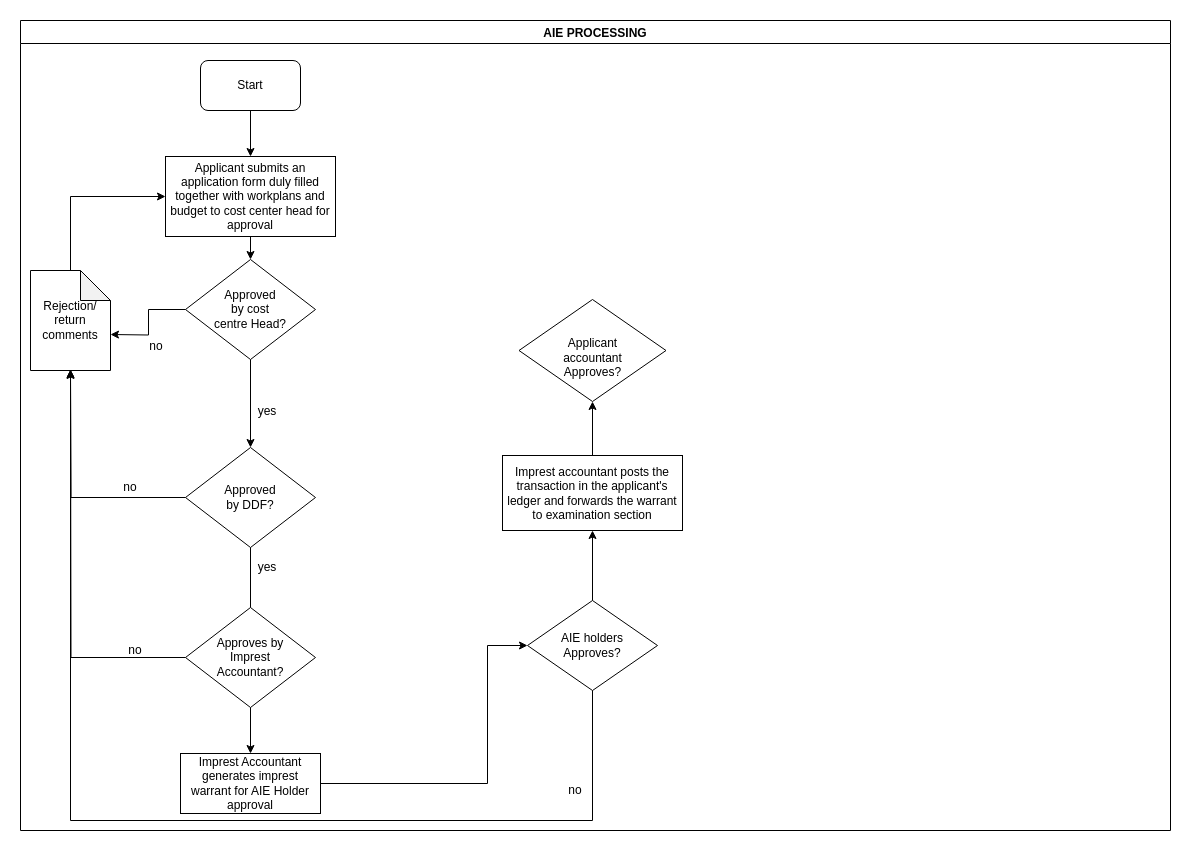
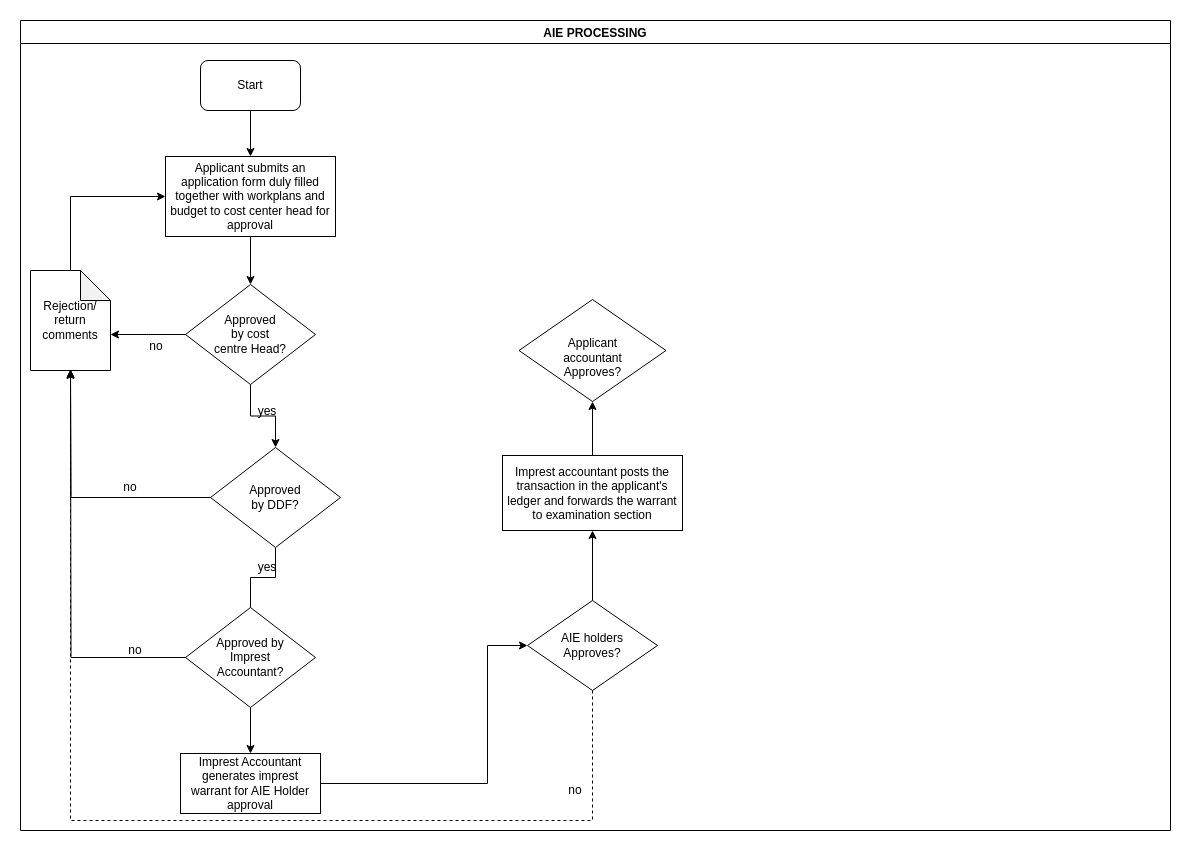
  <mxCell id="0" />
  <mxCell id="1" parent="0" />
  <mxCell id="2" value="AIE PROCESSING" style="swimlane;startSize=23;" vertex="1" parent="1"><mxGeometry x="20" y="20" width="1150" height="810" as="geometry" /></mxCell>
  <mxCell id="3" value="Start" style="rounded=1;whiteSpace=wrap;html=1;" vertex="1" parent="2"><mxGeometry x="180" y="40" width="100" height="50" as="geometry" /></mxCell>
  <mxCell id="4" value="Applicant submits an application form duly filled together with workplans and budget to cost center head for approval" style="rounded=0;whiteSpace=wrap;html=1;" vertex="1" parent="2"><mxGeometry x="145" y="136" width="170" height="80" as="geometry" /></mxCell>
  <mxCell id="5" value="" style="edgeStyle=orthogonalEdgeStyle;rounded=0;orthogonalLoop=1;jettySize=auto;html=1;entryX=0.5;entryY=0;entryDx=0;entryDy=0;" edge="1" parent="2" source="3" target="4"><mxGeometry relative="1" as="geometry"><mxPoint x="230" y="165" as="targetPoint" /></mxGeometry></mxCell>
- <mxCell id="6" value="&lt;div&gt;Approved&lt;/div&gt;&lt;div&gt;by cost &lt;br&gt;&lt;/div&gt;&lt;div&gt;centre Head?&lt;/div&gt;" style="rhombus;whiteSpace=wrap;html=1;" vertex="1" parent="2"><mxGeometry x="165" y="239" width="130" height="100" as="geometry" /></mxCell>
+ <mxCell id="6" value="&lt;div&gt;Approved&lt;/div&gt;&lt;div&gt;by cost &lt;br&gt;&lt;/div&gt;&lt;div&gt;centre Head?&lt;/div&gt;" style="rhombus;whiteSpace=wrap;html=1;" vertex="1" parent="2"><mxGeometry x="165" y="264" width="130" height="100" as="geometry" /></mxCell>
  <mxCell id="7" value="" style="edgeStyle=orthogonalEdgeStyle;rounded=0;orthogonalLoop=1;jettySize=auto;html=1;" edge="1" parent="2" source="4" target="6"><mxGeometry relative="1" as="geometry"><mxPoint x="230" y="306" as="targetPoint" /></mxGeometry></mxCell>
  <mxCell id="8" value="" style="edgeStyle=orthogonalEdgeStyle;rounded=0;orthogonalLoop=1;jettySize=auto;html=1;entryX=0.5;entryY=0;entryDx=0;entryDy=0;" edge="1" parent="2" source="6" target="14"><mxGeometry relative="1" as="geometry"><mxPoint x="230" y="461" as="targetPoint" /></mxGeometry></mxCell>
  <mxCell id="9" value="yes" style="text;html=1;strokeColor=none;fillColor=none;align=center;verticalAlign=middle;whiteSpace=wrap;rounded=0;" vertex="1" parent="2"><mxGeometry x="227" y="381" width="40" height="20" as="geometry" /></mxCell>
  <mxCell id="10" value="Rejection/ return comments" style="shape=note;whiteSpace=wrap;html=1;backgroundOutline=1;darkOpacity=0.05;" vertex="1" parent="2"><mxGeometry x="10" y="250" width="80" height="100" as="geometry" /></mxCell>
  <mxCell id="11" value="" style="edgeStyle=orthogonalEdgeStyle;rounded=0;orthogonalLoop=1;jettySize=auto;html=1;entryX=0;entryY=0;entryDx=80;entryDy=65;entryPerimeter=0;" edge="1" parent="2" source="6"><mxGeometry relative="1" as="geometry"><mxPoint x="90" y="314" as="targetPoint" /></mxGeometry></mxCell>
  <mxCell id="12" value="" style="edgeStyle=orthogonalEdgeStyle;rounded=0;orthogonalLoop=1;jettySize=auto;html=1;entryX=0;entryY=0.5;entryDx=0;entryDy=0;" edge="1" parent="2" source="10" target="4"><mxGeometry relative="1" as="geometry"><mxPoint x="50" y="249" as="sourcePoint" /><mxPoint x="50" y="172" as="targetPoint" /><Array as="points"><mxPoint x="50" y="176" /></Array></mxGeometry></mxCell>
  <mxCell id="13" value="no" style="text;html=1;strokeColor=none;fillColor=none;align=center;verticalAlign=middle;whiteSpace=wrap;rounded=0;" vertex="1" parent="2"><mxGeometry x="116" y="316" width="40" height="20" as="geometry" /></mxCell>
- <mxCell id="14" value="&lt;div&gt;Approved&lt;/div&gt;&lt;div&gt;by DDF?&lt;/div&gt;" style="rhombus;whiteSpace=wrap;html=1;" vertex="1" parent="2"><mxGeometry x="165" y="427" width="130" height="100" as="geometry" /></mxCell>
+ <mxCell id="14" value="&lt;div&gt;Approved&lt;/div&gt;&lt;div&gt;by DDF?&lt;/div&gt;" style="rhombus;whiteSpace=wrap;html=1;" vertex="1" parent="2"><mxGeometry x="190" y="427" width="130" height="100" as="geometry" /></mxCell>
  <mxCell id="15" value="" style="edgeStyle=orthogonalEdgeStyle;rounded=0;orthogonalLoop=1;jettySize=auto;html=1;entryX=0.5;entryY=1;entryDx=0;entryDy=0;entryPerimeter=0;" edge="1" parent="2" source="14"><mxGeometry relative="1" as="geometry"><mxPoint x="50" y="349" as="targetPoint" /></mxGeometry></mxCell>
  <mxCell id="16" value="yes" style="text;html=1;strokeColor=none;fillColor=none;align=center;verticalAlign=middle;whiteSpace=wrap;rounded=0;" vertex="1" parent="2"><mxGeometry x="227" y="537" width="40" height="20" as="geometry" /></mxCell>
- <mxCell id="17" value="&lt;div&gt;Approves by&lt;/div&gt;&lt;div&gt;Imprest &lt;br&gt;&lt;/div&gt;&lt;div&gt;Accountant?&lt;/div&gt;" style="rhombus;whiteSpace=wrap;html=1;" vertex="1" parent="2"><mxGeometry x="165" y="587" width="130" height="100" as="geometry" /></mxCell>
+ <mxCell id="17" value="&lt;div&gt;Approved by&lt;/div&gt;&lt;div&gt;Imprest &lt;br&gt;&lt;/div&gt;&lt;div&gt;Accountant?&lt;/div&gt;" style="rhombus;whiteSpace=wrap;html=1;" vertex="1" parent="2"><mxGeometry x="165" y="587" width="130" height="100" as="geometry" /></mxCell>
  <mxCell id="18" value="" style="edgeStyle=orthogonalEdgeStyle;rounded=0;orthogonalLoop=1;jettySize=auto;html=1;entryX=0.5;entryY=0;entryDx=0;entryDy=0;endArrow=none;" edge="1" parent="2" source="14" target="17"><mxGeometry relative="1" as="geometry"><mxPoint x="230" y="667" as="targetPoint" /></mxGeometry></mxCell>
  <mxCell id="19" value="no" style="text;html=1;strokeColor=none;fillColor=none;align=center;verticalAlign=middle;whiteSpace=wrap;rounded=0;" vertex="1" parent="2"><mxGeometry x="90" y="457" width="40" height="20" as="geometry" /></mxCell>
  <mxCell id="20" value="" style="edgeStyle=orthogonalEdgeStyle;rounded=0;orthogonalLoop=1;jettySize=auto;html=1;entryX=0.5;entryY=1;entryDx=0;entryDy=0;entryPerimeter=0;" edge="1" parent="2" source="17"><mxGeometry relative="1" as="geometry"><mxPoint x="50" y="349" as="targetPoint" /></mxGeometry></mxCell>
  <mxCell id="21" value="Imprest Accountant generates imprest warrant for AIE Holder approval" style="whiteSpace=wrap;html=1;" vertex="1" parent="2"><mxGeometry x="160" y="733" width="140" height="60" as="geometry" /></mxCell>
  <mxCell id="22" value="" style="edgeStyle=orthogonalEdgeStyle;rounded=0;orthogonalLoop=1;jettySize=auto;html=1;" edge="1" parent="2" source="17" target="21"><mxGeometry relative="1" as="geometry" /></mxCell>
  <mxCell id="23" value="no" style="text;html=1;strokeColor=none;fillColor=none;align=center;verticalAlign=middle;whiteSpace=wrap;rounded=0;" vertex="1" parent="2"><mxGeometry x="535" y="760" width="40" height="20" as="geometry" /></mxCell>
  <mxCell id="24" value="&lt;div&gt;AIE holders &lt;br&gt;&lt;/div&gt;&lt;div&gt;Approves?&lt;/div&gt;" style="rhombus;whiteSpace=wrap;html=1;" vertex="1" parent="2"><mxGeometry x="507" y="580" width="130" height="90" as="geometry" /></mxCell>
  <mxCell id="25" value="" style="edgeStyle=orthogonalEdgeStyle;rounded=0;orthogonalLoop=1;jettySize=auto;html=1;entryX=0;entryY=0.5;entryDx=0;entryDy=0;exitX=1;exitY=0.5;exitDx=0;exitDy=0;" edge="1" parent="2" source="21" target="24"><mxGeometry relative="1" as="geometry"><mxPoint x="287" y="763" as="sourcePoint" /><mxPoint x="512" y="625" as="targetPoint" /><Array as="points"><mxPoint x="467" y="763" /><mxPoint x="467" y="625" /></Array></mxGeometry></mxCell>
- <mxCell id="26" value="" style="edgeStyle=orthogonalEdgeStyle;rounded=0;orthogonalLoop=1;jettySize=auto;html=1;entryX=0.5;entryY=1;entryDx=0;entryDy=0;entryPerimeter=0;exitX=0.5;exitY=1;exitDx=0;exitDy=0;" edge="1" parent="2" source="24" target="10"><mxGeometry relative="1" as="geometry"><mxPoint x="635" y="765" as="targetPoint" /><Array as="points"><mxPoint x="572" y="800" /><mxPoint x="50" y="800" /></Array></mxGeometry></mxCell>
+ <mxCell id="26" value="" style="edgeStyle=orthogonalEdgeStyle;rounded=0;orthogonalLoop=1;jettySize=auto;html=1;entryX=0.5;entryY=1;entryDx=0;entryDy=0;entryPerimeter=0;exitX=0.5;exitY=1;exitDx=0;exitDy=0;dashed=1;" edge="1" parent="2" source="24" target="10"><mxGeometry relative="1" as="geometry"><mxPoint x="635" y="765" as="targetPoint" /><Array as="points"><mxPoint x="572" y="800" /><mxPoint x="50" y="800" /></Array></mxGeometry></mxCell>
  <mxCell id="27" value="&lt;div&gt;&lt;br&gt;&lt;/div&gt;&lt;div&gt;Applicant &lt;br&gt;&lt;/div&gt;&lt;div&gt;accountant &lt;br&gt;&lt;/div&gt;&lt;div&gt;Approves?&lt;/div&gt;" style="rhombus;whiteSpace=wrap;html=1;" vertex="1" parent="2"><mxGeometry x="498.5" y="279" width="147" height="102" as="geometry" /></mxCell>
  <mxCell id="28" value="" style="edgeStyle=orthogonalEdgeStyle;rounded=0;orthogonalLoop=1;jettySize=auto;html=1;entryX=0.5;entryY=1;entryDx=0;entryDy=0;" edge="1" parent="1" source="29" target="27"><mxGeometry relative="1" as="geometry"><mxPoint x="592" y="367.5" as="targetPoint" /></mxGeometry></mxCell>
  <mxCell id="29" value="Imprest accountant posts the transaction in the applicant's ledger and forwards the warrant to examination section" style="whiteSpace=wrap;html=1;" vertex="1" parent="1"><mxGeometry x="502" y="455" width="180" height="75" as="geometry" /></mxCell>
  <mxCell id="30" value="" style="edgeStyle=orthogonalEdgeStyle;rounded=0;orthogonalLoop=1;jettySize=auto;html=1;" edge="1" parent="1" source="24" target="29"><mxGeometry relative="1" as="geometry" /></mxCell>
  <mxCell id="31" value="no" style="text;html=1;strokeColor=none;fillColor=none;align=center;verticalAlign=middle;whiteSpace=wrap;rounded=0;" vertex="1" parent="1"><mxGeometry x="115" y="640" width="40" height="20" as="geometry" /></mxCell>
